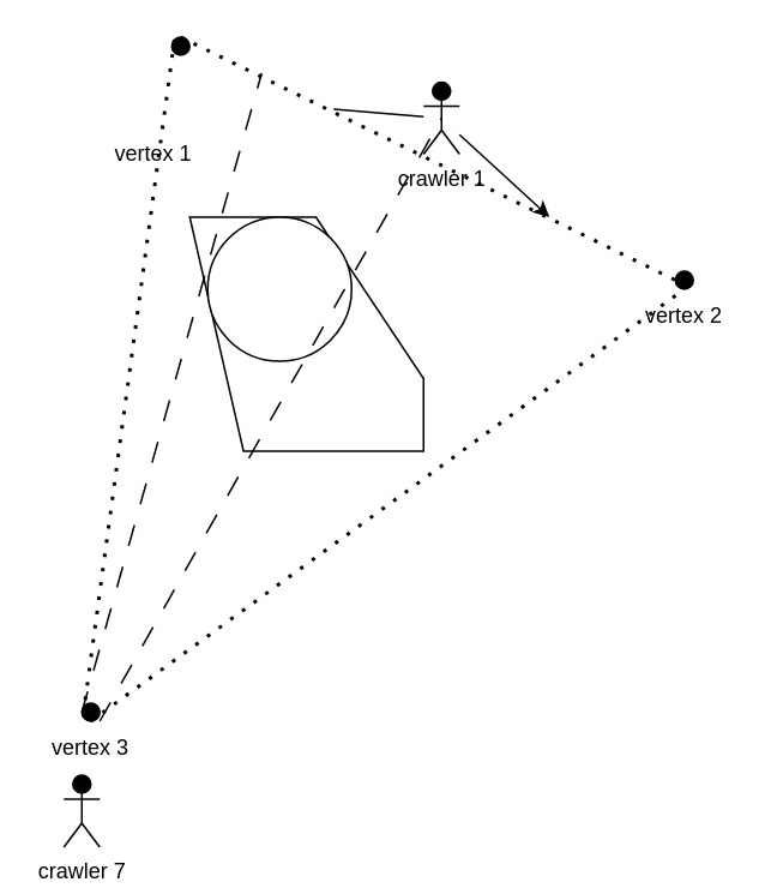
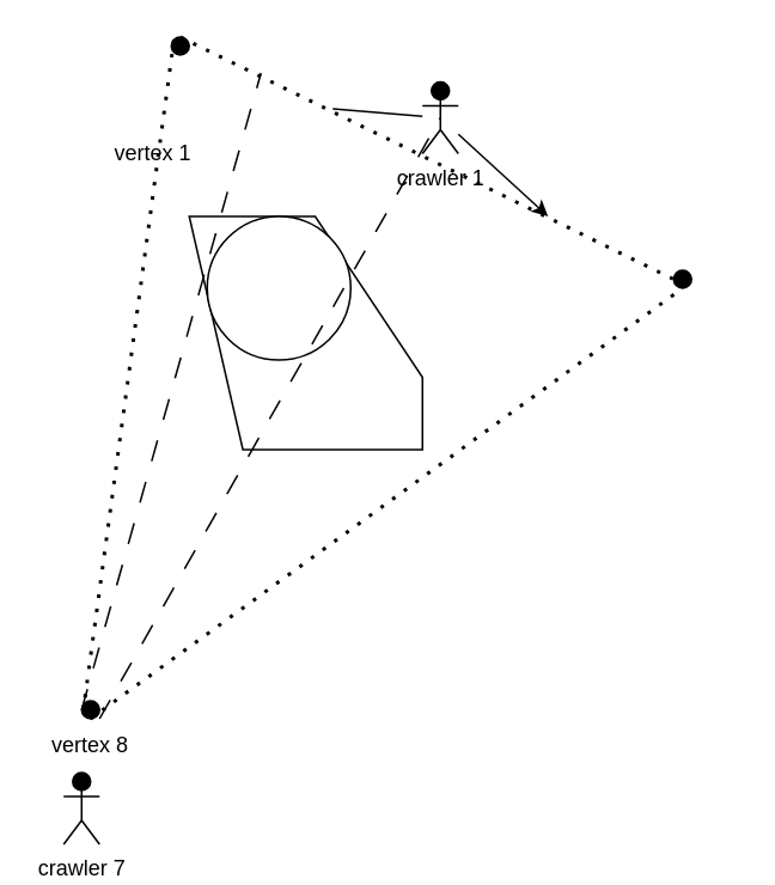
  <mxCell id="0" />
  <mxCell id="1" parent="0" />
  <mxCell id="2" value="" style="verticalLabelPosition=bottom;verticalAlign=top;html=1;shape=mxgraph.basic.polygon;polyCoords=[[0.25,0],[0.54,0],[1,0.69],[1,0.75],[1,1],[0.23,1],[0,0],[0,0]];polyline=0;" vertex="1" parent="1"><mxGeometry x="105" y="120" width="130" height="130" as="geometry" /></mxCell>
  <mxCell id="3" value="" style="ellipse;whiteSpace=wrap;html=1;aspect=fixed;" vertex="1" parent="1"><mxGeometry x="115" y="120" width="80" height="80" as="geometry" /></mxCell>
  <mxCell id="4" value="" style="ellipse;fillColor=#000000;" vertex="1" parent="1"><mxGeometry x="95" y="20" width="10" height="10" as="geometry" /></mxCell>
  <mxCell id="5" value="" style="ellipse;fillColor=#000000;" vertex="1" parent="1"><mxGeometry x="375" y="150" width="10" height="10" as="geometry" /></mxCell>
  <mxCell id="6" value="" style="ellipse;fillColor=#000000;" vertex="1" parent="1"><mxGeometry x="45" y="390" width="10" height="10" as="geometry" /></mxCell>
  <mxCell id="7" value="vertex 1" style="text;html=1;strokeColor=none;fillColor=none;align=center;verticalAlign=middle;whiteSpace=wrap;rounded=0;" vertex="1" parent="1"><mxGeometry x="55" y="70" width="60" height="30" as="geometry" /></mxCell>
- <mxCell id="8" value="vertex 2" style="text;html=1;strokeColor=none;fillColor=none;align=center;verticalAlign=middle;whiteSpace=wrap;rounded=0;" vertex="1" parent="1"><mxGeometry x="350" y="160" width="60" height="30" as="geometry" /></mxCell>
- <mxCell id="9" value="vertex 3" style="text;html=1;strokeColor=none;fillColor=none;align=center;verticalAlign=middle;whiteSpace=wrap;rounded=0;" vertex="1" parent="1"><mxGeometry x="20" y="400" width="60" height="30" as="geometry" /></mxCell>
+ <mxCell id="9" value="vertex 8" style="text;html=1;strokeColor=none;fillColor=none;align=center;verticalAlign=middle;whiteSpace=wrap;rounded=0;" vertex="1" parent="1"><mxGeometry x="20" y="400" width="60" height="30" as="geometry" /></mxCell>
  <mxCell id="10" value="" style="endArrow=none;dashed=1;html=1;dashPattern=1 3;strokeWidth=2;exitX=0.5;exitY=0;exitDx=0;exitDy=0;entryX=0;entryY=0.5;entryDx=0;entryDy=0;" edge="1" parent="1" source="4" target="5"><mxGeometry width="50" height="50" relative="1" as="geometry"><mxPoint x="185" y="430" as="sourcePoint" /><mxPoint x="235" y="380" as="targetPoint" /></mxGeometry></mxCell>
  <mxCell id="11" value="" style="endArrow=none;dashed=1;html=1;dashPattern=1 3;strokeWidth=2;exitX=0;exitY=0;exitDx=0;exitDy=0;entryX=0;entryY=0;entryDx=0;entryDy=0;" edge="1" parent="1" source="4" target="6"><mxGeometry width="50" height="50" relative="1" as="geometry"><mxPoint x="110" y="30" as="sourcePoint" /><mxPoint x="385" y="165" as="targetPoint" /></mxGeometry></mxCell>
  <mxCell id="12" value="" style="endArrow=none;dashed=1;html=1;dashPattern=1 3;strokeWidth=2;exitX=0.5;exitY=0;exitDx=0;exitDy=0;entryX=0.5;entryY=1;entryDx=0;entryDy=0;" edge="1" parent="1" source="9" target="5"><mxGeometry width="50" height="50" relative="1" as="geometry"><mxPoint x="106.464" y="31.464" as="sourcePoint" /><mxPoint x="56.464" y="401.464" as="targetPoint" /></mxGeometry></mxCell>
  <mxCell id="13" value="crawler 7" style="shape=umlActor;verticalLabelPosition=bottom;verticalAlign=top;html=1;outlineConnect=0;fillColor=#000000;" vertex="1" parent="1"><mxGeometry x="35" y="430" width="20" height="40" as="geometry" /></mxCell>
  <mxCell id="14" value="" style="endArrow=classic;html=1;startArrow=none;" edge="1" parent="1" source="16"><mxGeometry width="50" height="50" relative="1" as="geometry"><mxPoint x="185" y="60" as="sourcePoint" /><mxPoint x="305" y="120" as="targetPoint" /></mxGeometry></mxCell>
  <mxCell id="15" value="" style="endArrow=none;html=1;" edge="1" parent="1" target="16"><mxGeometry width="50" height="50" relative="1" as="geometry"><mxPoint x="185" y="60" as="sourcePoint" /><mxPoint x="305" y="120" as="targetPoint" /></mxGeometry></mxCell>
  <mxCell id="16" value="crawler 1" style="shape=umlActor;verticalLabelPosition=bottom;verticalAlign=top;html=1;outlineConnect=0;fillColor=#000000;" vertex="1" parent="1"><mxGeometry x="235" y="45" width="20" height="40" as="geometry" /></mxCell>
  <mxCell id="17" value="" style="endArrow=none;dashed=1;html=1;dashPattern=12 12;exitX=0;exitY=0.5;exitDx=0;exitDy=0;" edge="1" parent="1" source="6"><mxGeometry width="50" height="50" relative="1" as="geometry"><mxPoint x="105" y="20" as="sourcePoint" /><mxPoint x="145" y="40" as="targetPoint" /></mxGeometry></mxCell>
  <mxCell id="18" value="" style="endArrow=none;dashed=1;html=1;dashPattern=12 12;entryX=0.5;entryY=0.5;entryDx=0;entryDy=0;entryPerimeter=0;" edge="1" parent="1" target="16"><mxGeometry width="50" height="50" relative="1" as="geometry"><mxPoint x="55" y="400" as="sourcePoint" /><mxPoint x="155" y="50" as="targetPoint" /></mxGeometry></mxCell>
